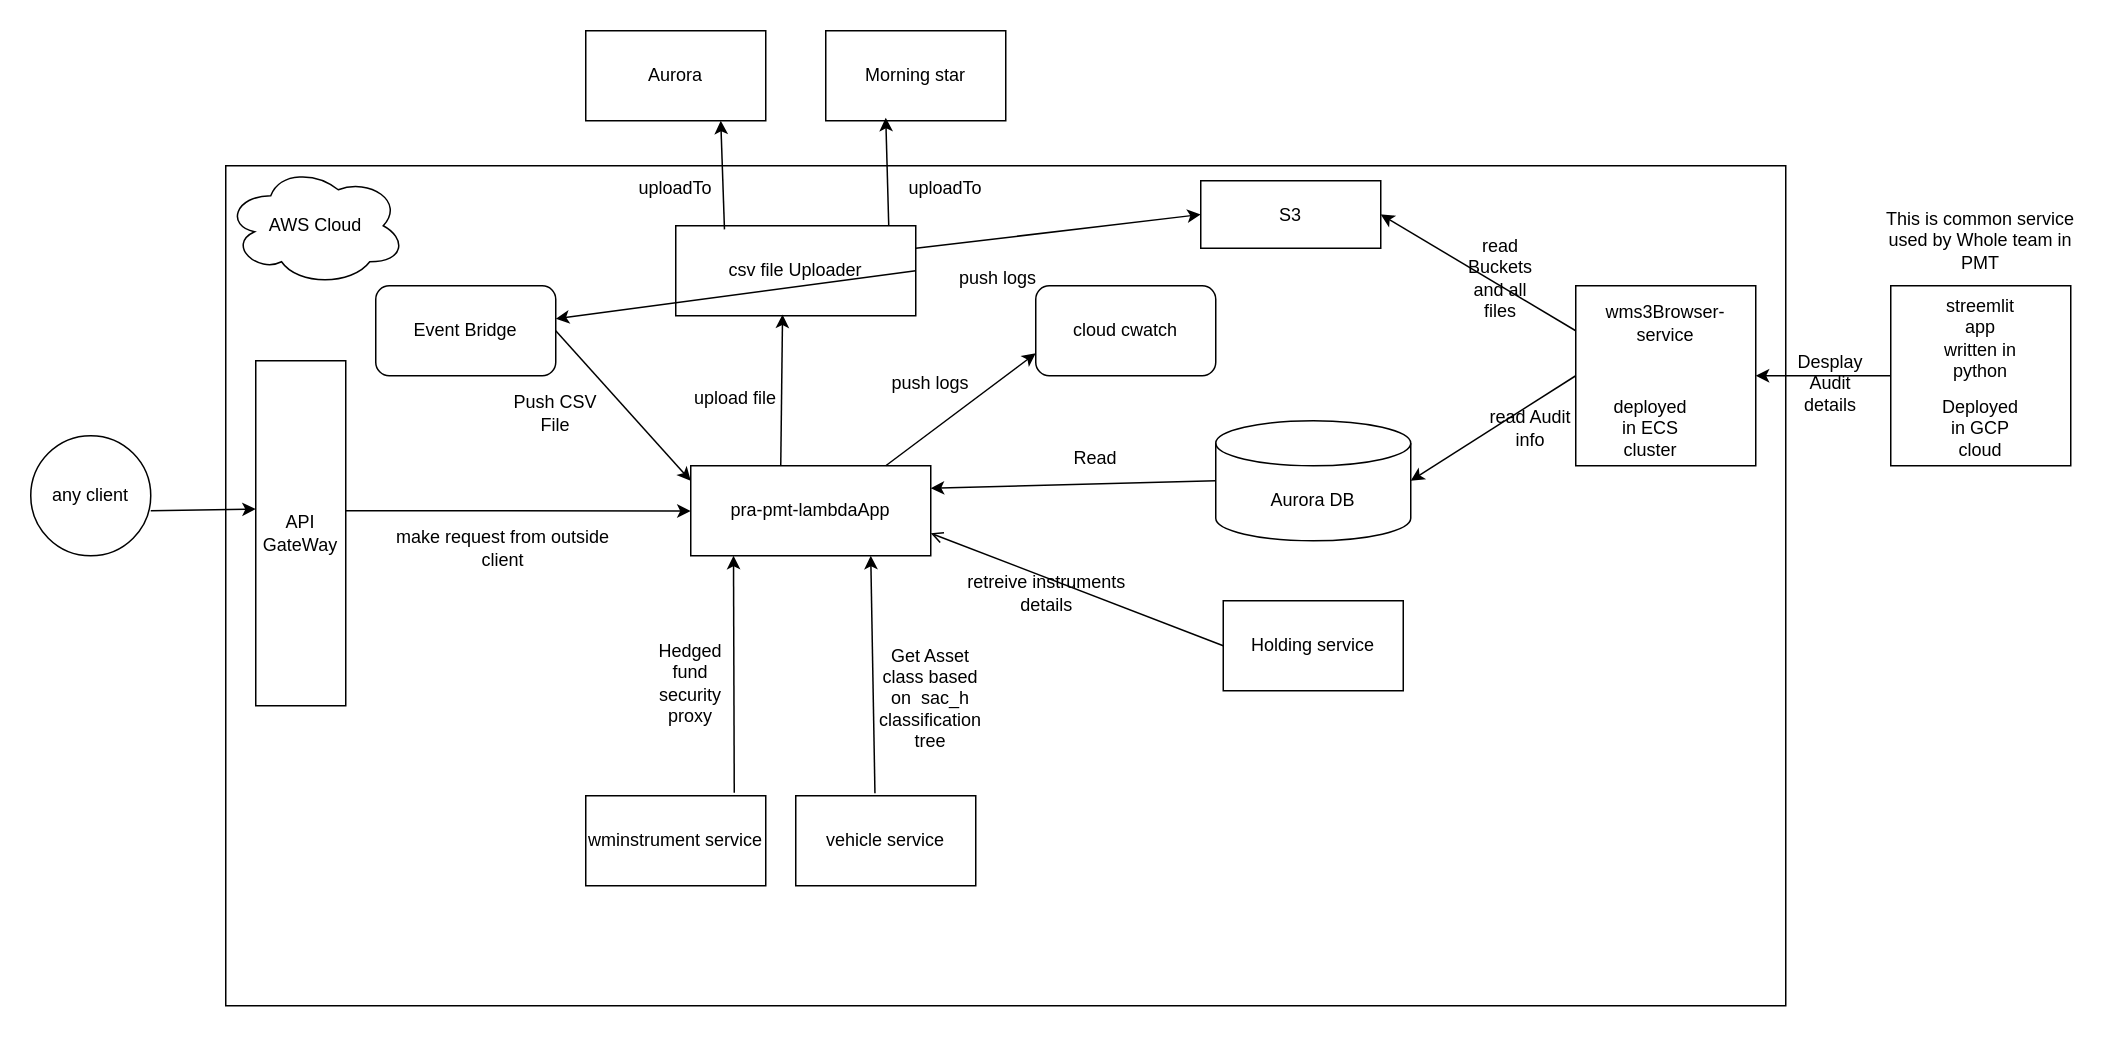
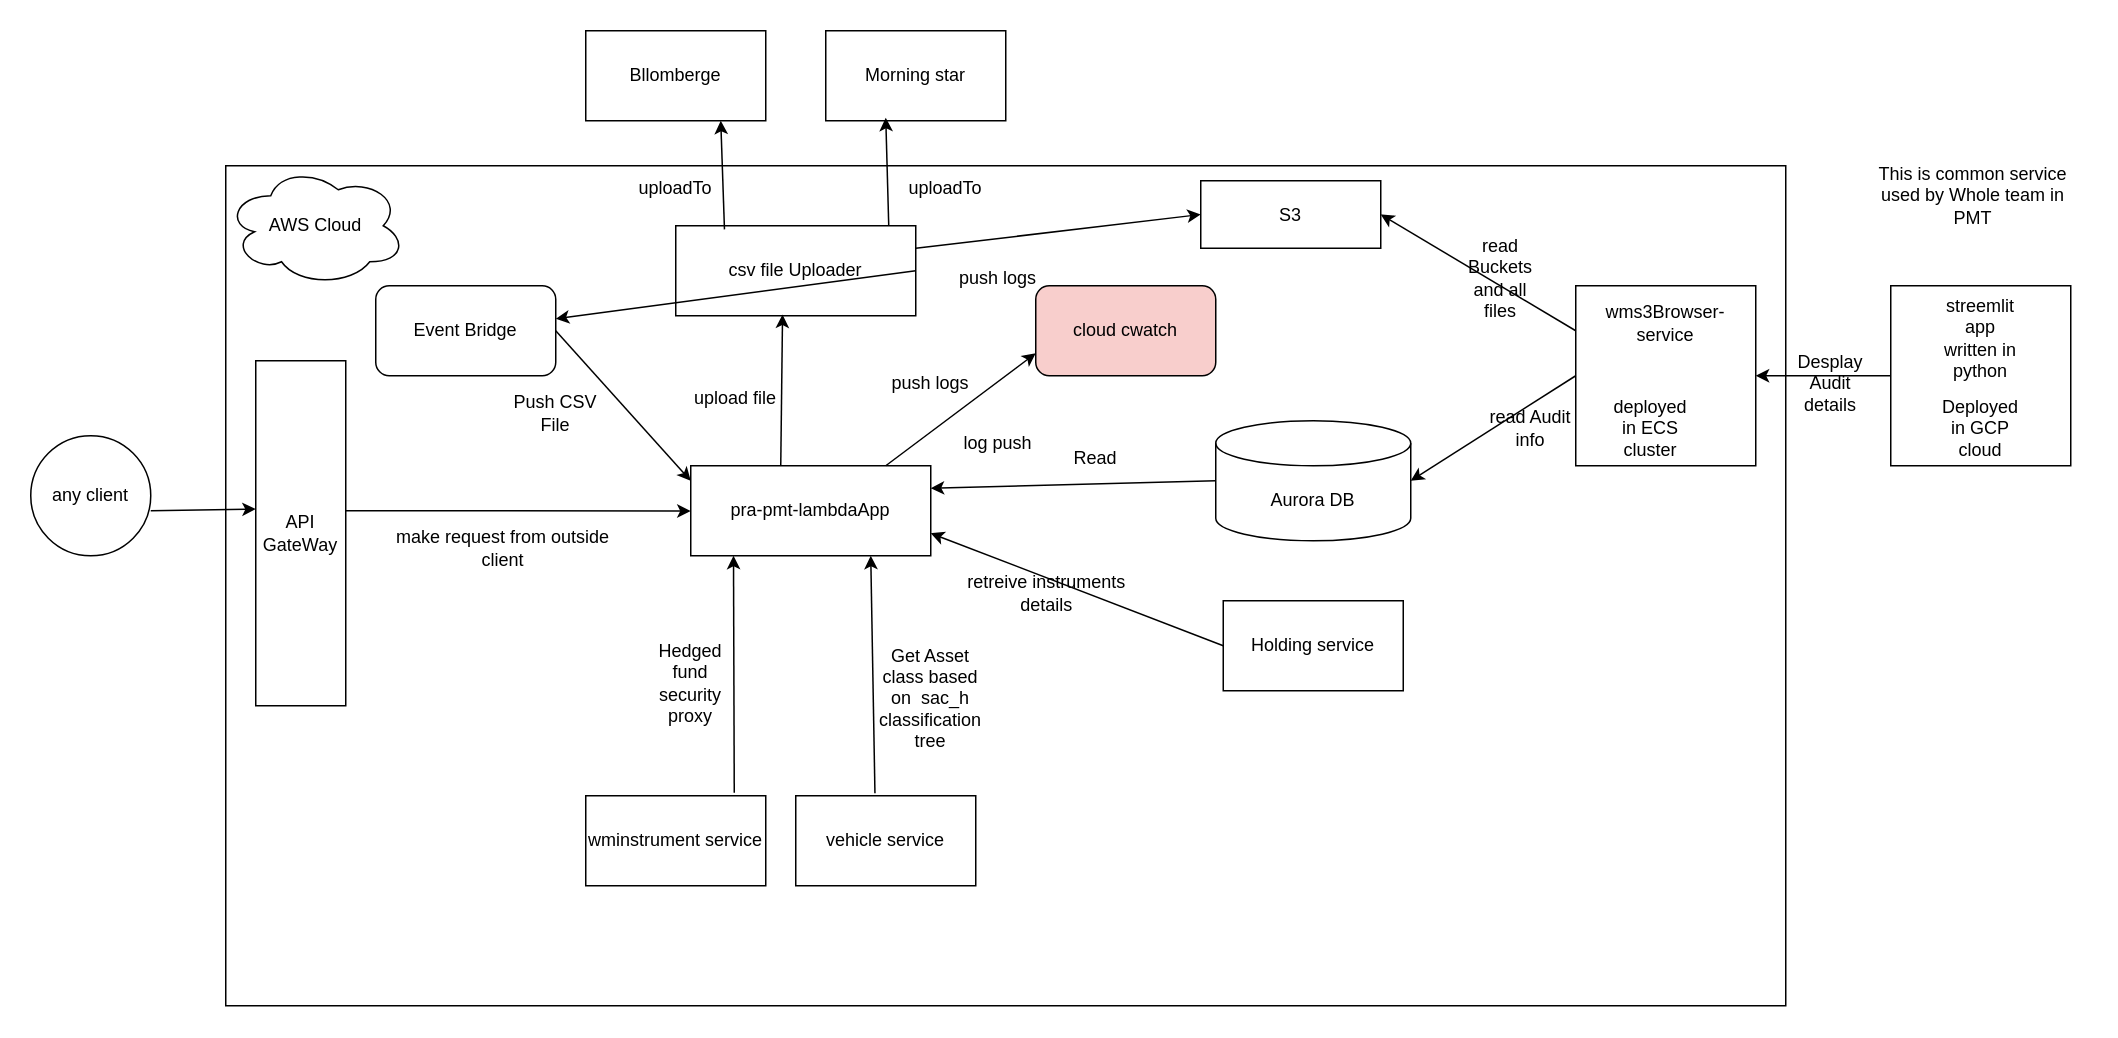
  <mxCell id="0" />
  <mxCell id="1" parent="0" />
  <mxCell id="2" value="" style="rounded=0;whiteSpace=wrap;html=1;" vertex="1" parent="1"><mxGeometry x="150" y="110" width="1040" height="560" as="geometry" /></mxCell>
  <mxCell id="3" value="upload file" style="text;html=1;align=center;verticalAlign=middle;whiteSpace=wrap;rounded=0;" vertex="1" parent="1"><mxGeometry x="460" y="250" width="60" height="30" as="geometry" /></mxCell>
  <mxCell id="4" value="pra-pmt-lambdaApp" style="rounded=0;whiteSpace=wrap;html=1;" vertex="1" parent="1"><mxGeometry x="460" y="310" width="160" height="60" as="geometry" /></mxCell>
  <mxCell id="5" value="Holding service" style="rounded=0;whiteSpace=wrap;html=1;" vertex="1" parent="1"><mxGeometry x="815" y="400" width="120" height="60" as="geometry" /></mxCell>
  <mxCell id="6" value="vehicle service" style="rounded=0;whiteSpace=wrap;html=1;" vertex="1" parent="1"><mxGeometry x="530" y="530" width="120" height="60" as="geometry" /></mxCell>
  <mxCell id="7" value="Aurora DB" style="shape=cylinder3;whiteSpace=wrap;html=1;boundedLbl=1;backgroundOutline=1;size=15;" vertex="1" parent="1"><mxGeometry x="810" y="280" width="130" height="80" as="geometry" /></mxCell>
  <mxCell id="8" value="csv file Uploader" style="rounded=0;whiteSpace=wrap;html=1;" vertex="1" parent="1"><mxGeometry x="450" y="150" width="160" height="60" as="geometry" /></mxCell>
- <mxCell id="9" value="Aurora" style="rounded=0;whiteSpace=wrap;html=1;" vertex="1" parent="1"><mxGeometry x="390" y="20" width="120" height="60" as="geometry" /></mxCell>
+ <mxCell id="9" value="Bllomberge" style="rounded=0;whiteSpace=wrap;html=1;" vertex="1" parent="1"><mxGeometry x="390" y="20" width="120" height="60" as="geometry" /></mxCell>
  <mxCell id="10" value="Morning star" style="rounded=0;whiteSpace=wrap;html=1;" vertex="1" parent="1"><mxGeometry x="550" y="20" width="120" height="60" as="geometry" /></mxCell>
  <mxCell id="11" value="" style="endArrow=classic;html=1;rounded=0;entryX=0.75;entryY=1;entryDx=0;entryDy=0;exitX=0.203;exitY=0.04;exitDx=0;exitDy=0;exitPerimeter=0;" edge="1" parent="1" source="8" target="9"><mxGeometry width="50" height="50" relative="1" as="geometry"><mxPoint x="510" y="150" as="sourcePoint" /><mxPoint x="560" y="100" as="targetPoint" /></mxGeometry></mxCell>
  <mxCell id="12" value="" style="endArrow=classic;html=1;rounded=0;entryX=0.75;entryY=1;entryDx=0;entryDy=0;exitX=0.203;exitY=0.04;exitDx=0;exitDy=0;exitPerimeter=0;" edge="1" parent="1"><mxGeometry width="50" height="50" relative="1" as="geometry"><mxPoint x="592" y="150" as="sourcePoint" /><mxPoint x="590" y="78" as="targetPoint" /></mxGeometry></mxCell>
  <mxCell id="13" value="Event Bridge" style="rounded=1;whiteSpace=wrap;html=1;" vertex="1" parent="1"><mxGeometry x="250" y="190" width="120" height="60" as="geometry" /></mxCell>
  <mxCell id="14" value="any client" style="ellipse;whiteSpace=wrap;html=1;aspect=fixed;" vertex="1" parent="1"><mxGeometry x="20" y="290" width="80" height="80" as="geometry" /></mxCell>
- <mxCell id="15" value="cloud cwatch" style="rounded=1;whiteSpace=wrap;html=1;" vertex="1" parent="1"><mxGeometry x="690" y="190" width="120" height="60" as="geometry" /></mxCell>
+ <mxCell id="15" value="cloud cwatch" style="rounded=1;whiteSpace=wrap;html=1;fillColor=#f8cecc;" vertex="1" parent="1"><mxGeometry x="690" y="190" width="120" height="60" as="geometry" /></mxCell>
  <mxCell id="16" value="" style="endArrow=classic;html=1;rounded=0;exitX=1;exitY=0.5;exitDx=0;exitDy=0;" edge="1" parent="1" source="13"><mxGeometry width="50" height="50" relative="1" as="geometry"><mxPoint x="410" y="370" as="sourcePoint" /><mxPoint x="460" y="320" as="targetPoint" /></mxGeometry></mxCell>
  <mxCell id="17" value="" style="endArrow=classic;html=1;rounded=0;entryX=0;entryY=0.75;entryDx=0;entryDy=0;" edge="1" parent="1" target="15"><mxGeometry width="50" height="50" relative="1" as="geometry"><mxPoint x="590" y="310" as="sourcePoint" /><mxPoint x="640" y="260" as="targetPoint" /></mxGeometry></mxCell>
+ <mxCell id="18" value="log push" style="text;html=1;align=center;verticalAlign=middle;whiteSpace=wrap;rounded=0;" vertex="1" parent="1"><mxGeometry x="635" y="280" width="60" height="30" as="geometry" /></mxCell>
  <mxCell id="19" value="make request from outside client" style="text;html=1;align=center;verticalAlign=middle;whiteSpace=wrap;rounded=0;" vertex="1" parent="1"><mxGeometry x="260" y="350" width="150" height="30" as="geometry" /></mxCell>
  <mxCell id="20" value="" style="endArrow=classic;html=1;rounded=0;exitX=0.44;exitY=-0.027;exitDx=0;exitDy=0;exitPerimeter=0;entryX=0.75;entryY=1;entryDx=0;entryDy=0;" edge="1" parent="1" source="6" target="4"><mxGeometry width="50" height="50" relative="1" as="geometry"><mxPoint x="520" y="470" as="sourcePoint" /><mxPoint x="540" y="380" as="targetPoint" /></mxGeometry></mxCell>
  <mxCell id="21" value="Get Asset class based on&amp;nbsp; sac_h classification tree" style="text;html=1;align=center;verticalAlign=middle;whiteSpace=wrap;rounded=0;" vertex="1" parent="1"><mxGeometry x="590" y="450" width="60" height="30" as="geometry" /></mxCell>
  <mxCell id="22" value="" style="endArrow=classic;html=1;rounded=0;entryX=1;entryY=0.25;entryDx=0;entryDy=0;exitX=0;exitY=0.5;exitDx=0;exitDy=0;exitPerimeter=0;" edge="1" parent="1" source="7" target="4"><mxGeometry width="50" height="50" relative="1" as="geometry"><mxPoint x="710" y="370" as="sourcePoint" /><mxPoint x="760" y="320" as="targetPoint" /></mxGeometry></mxCell>
  <mxCell id="23" value="Read" style="text;html=1;align=center;verticalAlign=middle;whiteSpace=wrap;rounded=0;" vertex="1" parent="1"><mxGeometry x="700" y="290" width="60" height="30" as="geometry" /></mxCell>
- <mxCell id="24" value="" style="endArrow=open;html=1;rounded=0;entryX=1;entryY=0.75;entryDx=0;entryDy=0;exitX=0;exitY=0.5;exitDx=0;exitDy=0;" edge="1" parent="1" source="5" target="4"><mxGeometry width="50" height="50" relative="1" as="geometry"><mxPoint x="700" y="460" as="sourcePoint" /><mxPoint x="750" y="410" as="targetPoint" /></mxGeometry></mxCell>
+ <mxCell id="24" value="" style="endArrow=classic;html=1;rounded=0;entryX=1;entryY=0.75;entryDx=0;entryDy=0;exitX=0;exitY=0.5;exitDx=0;exitDy=0;" edge="1" parent="1" source="5" target="4"><mxGeometry width="50" height="50" relative="1" as="geometry"><mxPoint x="700" y="460" as="sourcePoint" /><mxPoint x="750" y="410" as="targetPoint" /></mxGeometry></mxCell>
  <mxCell id="25" value="retreive instruments details" style="text;html=1;align=center;verticalAlign=middle;whiteSpace=wrap;rounded=0;" vertex="1" parent="1"><mxGeometry x="635" y="380" width="125" height="30" as="geometry" /></mxCell>
  <mxCell id="26" value="" style="endArrow=classic;html=1;rounded=0;entryX=0.445;entryY=0.987;entryDx=0;entryDy=0;entryPerimeter=0;" edge="1" parent="1" target="8"><mxGeometry width="50" height="50" relative="1" as="geometry"><mxPoint x="520" y="310" as="sourcePoint" /><mxPoint x="570" y="260" as="targetPoint" /></mxGeometry></mxCell>
  <mxCell id="27" value="" style="rounded=0;whiteSpace=wrap;html=1;" vertex="1" parent="1"><mxGeometry x="1050" y="190" width="120" height="120" as="geometry" /></mxCell>
  <mxCell id="28" value="" style="rounded=0;whiteSpace=wrap;html=1;" vertex="1" parent="1"><mxGeometry x="1260" y="190" width="120" height="120" as="geometry" /></mxCell>
  <mxCell id="29" value="" style="endArrow=classic;html=1;rounded=0;entryX=1;entryY=0.5;entryDx=0;entryDy=0;exitX=0;exitY=0.5;exitDx=0;exitDy=0;" edge="1" parent="1" source="28" target="27"><mxGeometry width="50" height="50" relative="1" as="geometry"><mxPoint x="1130" y="410" as="sourcePoint" /><mxPoint x="1180" y="360" as="targetPoint" /></mxGeometry></mxCell>
  <mxCell id="30" value="" style="endArrow=classic;html=1;rounded=0;entryX=1;entryY=0.5;entryDx=0;entryDy=0;entryPerimeter=0;exitX=0;exitY=0.5;exitDx=0;exitDy=0;" edge="1" parent="1" source="27" target="7"><mxGeometry width="50" height="50" relative="1" as="geometry"><mxPoint x="930" y="400" as="sourcePoint" /><mxPoint x="980" y="350" as="targetPoint" /></mxGeometry></mxCell>
  <mxCell id="31" value="S3" style="rounded=0;whiteSpace=wrap;html=1;" vertex="1" parent="1"><mxGeometry x="800" y="120" width="120" height="45" as="geometry" /></mxCell>
  <mxCell id="32" value="" style="endArrow=classic;html=1;rounded=0;entryX=1;entryY=0.5;entryDx=0;entryDy=0;exitX=0;exitY=0.25;exitDx=0;exitDy=0;" edge="1" parent="1" source="27" target="31"><mxGeometry width="50" height="50" relative="1" as="geometry"><mxPoint x="1010" y="590" as="sourcePoint" /><mxPoint x="1060" y="540" as="targetPoint" /></mxGeometry></mxCell>
  <mxCell id="33" value="" style="endArrow=classic;html=1;rounded=0;exitX=1;exitY=0.25;exitDx=0;exitDy=0;entryX=0;entryY=0.5;entryDx=0;entryDy=0;" edge="1" parent="1" source="8" target="31"><mxGeometry width="50" height="50" relative="1" as="geometry"><mxPoint x="670" y="540" as="sourcePoint" /><mxPoint x="720" y="490" as="targetPoint" /></mxGeometry></mxCell>
  <mxCell id="34" value="push logs" style="text;html=1;align=center;verticalAlign=middle;whiteSpace=wrap;rounded=0;" vertex="1" parent="1"><mxGeometry x="590" y="240" width="60" height="30" as="geometry" /></mxCell>
  <mxCell id="35" value="read Audit info" style="text;html=1;align=center;verticalAlign=middle;whiteSpace=wrap;rounded=0;" vertex="1" parent="1"><mxGeometry x="990" y="270" width="60" height="30" as="geometry" /></mxCell>
  <mxCell id="36" value="read Buckets and all files" style="text;html=1;align=center;verticalAlign=middle;whiteSpace=wrap;rounded=0;" vertex="1" parent="1"><mxGeometry x="970" y="170" width="60" height="30" as="geometry" /></mxCell>
  <mxCell id="37" value="Desplay Audit details" style="text;html=1;align=center;verticalAlign=middle;whiteSpace=wrap;rounded=0;" vertex="1" parent="1"><mxGeometry x="1190" y="240" width="60" height="30" as="geometry" /></mxCell>
  <mxCell id="38" value="API GateWay" style="rounded=0;whiteSpace=wrap;html=1;" vertex="1" parent="1"><mxGeometry x="170" y="240" width="60" height="230" as="geometry" /></mxCell>
  <mxCell id="39" value="" style="endArrow=classic;html=1;rounded=0;entryX=0;entryY=0.43;entryDx=0;entryDy=0;entryPerimeter=0;" edge="1" parent="1" target="38"><mxGeometry width="50" height="50" relative="1" as="geometry"><mxPoint x="100" y="340" as="sourcePoint" /><mxPoint x="150" y="290" as="targetPoint" /></mxGeometry></mxCell>
  <mxCell id="40" value="" style="endArrow=classic;html=1;rounded=0;entryX=0.298;entryY=0.411;entryDx=0;entryDy=0;entryPerimeter=0;" edge="1" parent="1" target="2"><mxGeometry width="50" height="50" relative="1" as="geometry"><mxPoint x="230" y="340" as="sourcePoint" /><mxPoint x="280" y="290" as="targetPoint" /></mxGeometry></mxCell>
  <mxCell id="41" value="uploadTo" style="text;html=1;align=center;verticalAlign=middle;whiteSpace=wrap;rounded=0;" vertex="1" parent="1"><mxGeometry x="420" y="110" width="60" height="30" as="geometry" /></mxCell>
  <mxCell id="42" value="uploadTo" style="text;html=1;align=center;verticalAlign=middle;whiteSpace=wrap;rounded=0;" vertex="1" parent="1"><mxGeometry x="600" y="110" width="60" height="30" as="geometry" /></mxCell>
  <mxCell id="43" value="wminstrument service" style="rounded=0;whiteSpace=wrap;html=1;" vertex="1" parent="1"><mxGeometry x="390" y="530" width="120" height="60" as="geometry" /></mxCell>
  <mxCell id="44" value="" style="endArrow=classic;html=1;rounded=0;entryX=0.75;entryY=1;entryDx=0;entryDy=0;" edge="1" parent="1"><mxGeometry width="50" height="50" relative="1" as="geometry"><mxPoint x="489" y="528" as="sourcePoint" /><mxPoint x="488.5" y="370" as="targetPoint" /></mxGeometry></mxCell>
  <mxCell id="45" value="Push CSV File" style="text;html=1;align=center;verticalAlign=middle;whiteSpace=wrap;rounded=0;" vertex="1" parent="1"><mxGeometry x="340" y="260" width="60" height="30" as="geometry" /></mxCell>
  <mxCell id="46" value="" style="endArrow=classic;html=1;rounded=0;exitX=1;exitY=0.5;exitDx=0;exitDy=0;" edge="1" parent="1" source="8" target="13"><mxGeometry width="50" height="50" relative="1" as="geometry"><mxPoint x="600" y="320" as="sourcePoint" /><mxPoint x="700" y="260" as="targetPoint" /></mxGeometry></mxCell>
  <mxCell id="47" value="push logs" style="text;html=1;align=center;verticalAlign=middle;whiteSpace=wrap;rounded=0;" vertex="1" parent="1"><mxGeometry x="635" y="170" width="60" height="30" as="geometry" /></mxCell>
  <mxCell id="48" value="deployed in ECS cluster" style="text;html=1;align=center;verticalAlign=middle;whiteSpace=wrap;rounded=0;" vertex="1" parent="1"><mxGeometry x="1070" y="270" width="60" height="30" as="geometry" /></mxCell>
  <mxCell id="49" value="wms3Browser-service" style="text;html=1;align=center;verticalAlign=middle;whiteSpace=wrap;rounded=0;" vertex="1" parent="1"><mxGeometry x="1080" y="200" width="60" height="30" as="geometry" /></mxCell>
  <mxCell id="50" value="AWS Cloud" style="ellipse;shape=cloud;whiteSpace=wrap;html=1;" vertex="1" parent="1"><mxGeometry x="150" y="110" width="120" height="80" as="geometry" /></mxCell>
  <mxCell id="51" value="Deployed in GCP cloud" style="text;html=1;align=center;verticalAlign=middle;whiteSpace=wrap;rounded=0;" vertex="1" parent="1"><mxGeometry x="1290" y="270" width="60" height="30" as="geometry" /></mxCell>
  <mxCell id="52" value="streemlit app&lt;div&gt;written in python&lt;/div&gt;" style="text;html=1;align=center;verticalAlign=middle;whiteSpace=wrap;rounded=0;" vertex="1" parent="1"><mxGeometry x="1290" y="210" width="60" height="30" as="geometry" /></mxCell>
- <mxCell id="53" value="This is common service used by Whole team in PMT" style="text;html=1;align=center;verticalAlign=middle;whiteSpace=wrap;rounded=0;" vertex="1" parent="1"><mxGeometry x="1250" width="140" height="40" as="geometry" y="140" /></mxCell>
+ <mxCell id="53" value="This is common service used by Whole team in PMT" style="text;html=1;align=center;verticalAlign=middle;whiteSpace=wrap;rounded=0;" vertex="1" parent="1"><mxGeometry x="1245" y="110" width="140" height="40" as="geometry" /></mxCell>
  <mxCell id="54" value="Hedged fund security proxy" style="text;html=1;align=center;verticalAlign=middle;whiteSpace=wrap;rounded=0;" vertex="1" parent="1"><mxGeometry x="430" y="440" width="60" height="30" as="geometry" /></mxCell>
